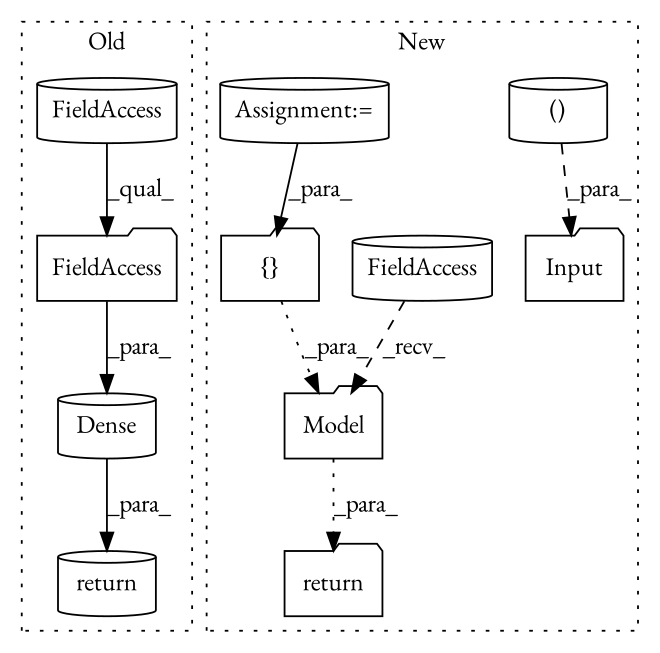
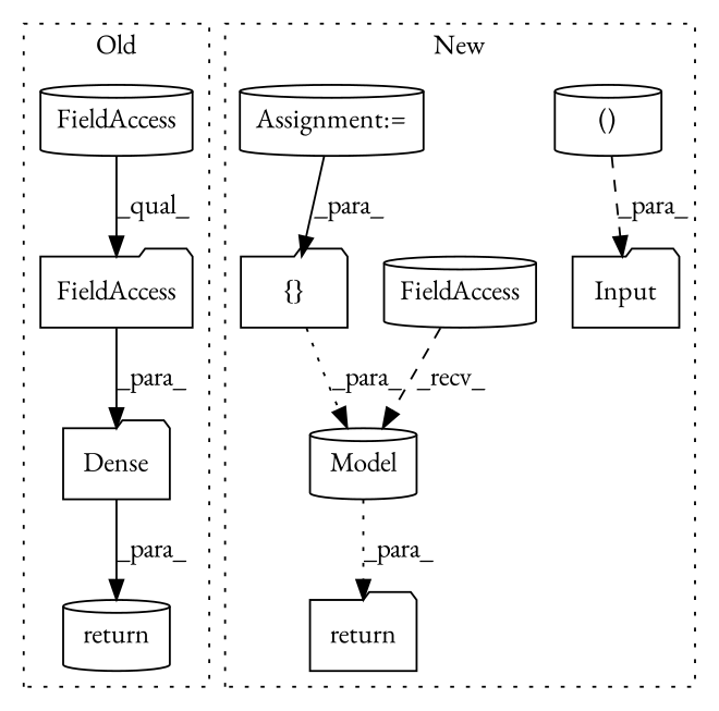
  digraph {
    fontname="EB Garamond"
    node [a=32 fontname="EB Garamond" l="6,1" s=17182 shape=cylinder]
    edge [fontname="EB Garamond" style=solid]
-   n1 [label=Dense s="17135,17200"]
+   n1 [label=Dense s="17135,17200" shape=folder]
    n2 [a=22 l=18 label=FieldAccess shape=folder]
    n3 [a=41 l=7 label=return s=17620]
    n4 [a=22 l=13 label=FieldAccess]
    n5 [a=106 l=49 label="()" s=16676]
    n6 [l="11,2" label=Input s="16665,16725" shape=folder]
    n7 [a=4 l="1,1" label="{}" s="16822,16833" shape=folder]
-   n8 [label=Model s="17088,17106" shape=folder]
+   n8 [label=Model s="17088,17106"]
    n9 [a=22 l=16 label=FieldAccess s=17071]
    n10 [a=7 l=1 label="Assignment:=" s=16743]
    n11 [a=41 l=7 label=return s=17064 shape=folder]
    subgraph cluster_1 {
      label=Old
      style=dotted
      n1
      n2
      n3
      n4
    }
    subgraph cluster_2 {
      label=New
      style=dotted
      n5
      n6
      n7
      n8
      n9
      n10
      n11
    }
    n1 -> n3 [label=_para_]
    n2 -> n1 [label=_para_]
    n4 -> n2 [label=_qual_]
    n5 -> n6 [label=_para_ style=dashed]
    n7 -> n8 [label=_para_ style=dotted]
    n8 -> n11 [label=_para_ style=dotted]
    n9 -> n8 [label=_recv_ style=dashed]
    n10 -> n7 [label=_para_]
  }
